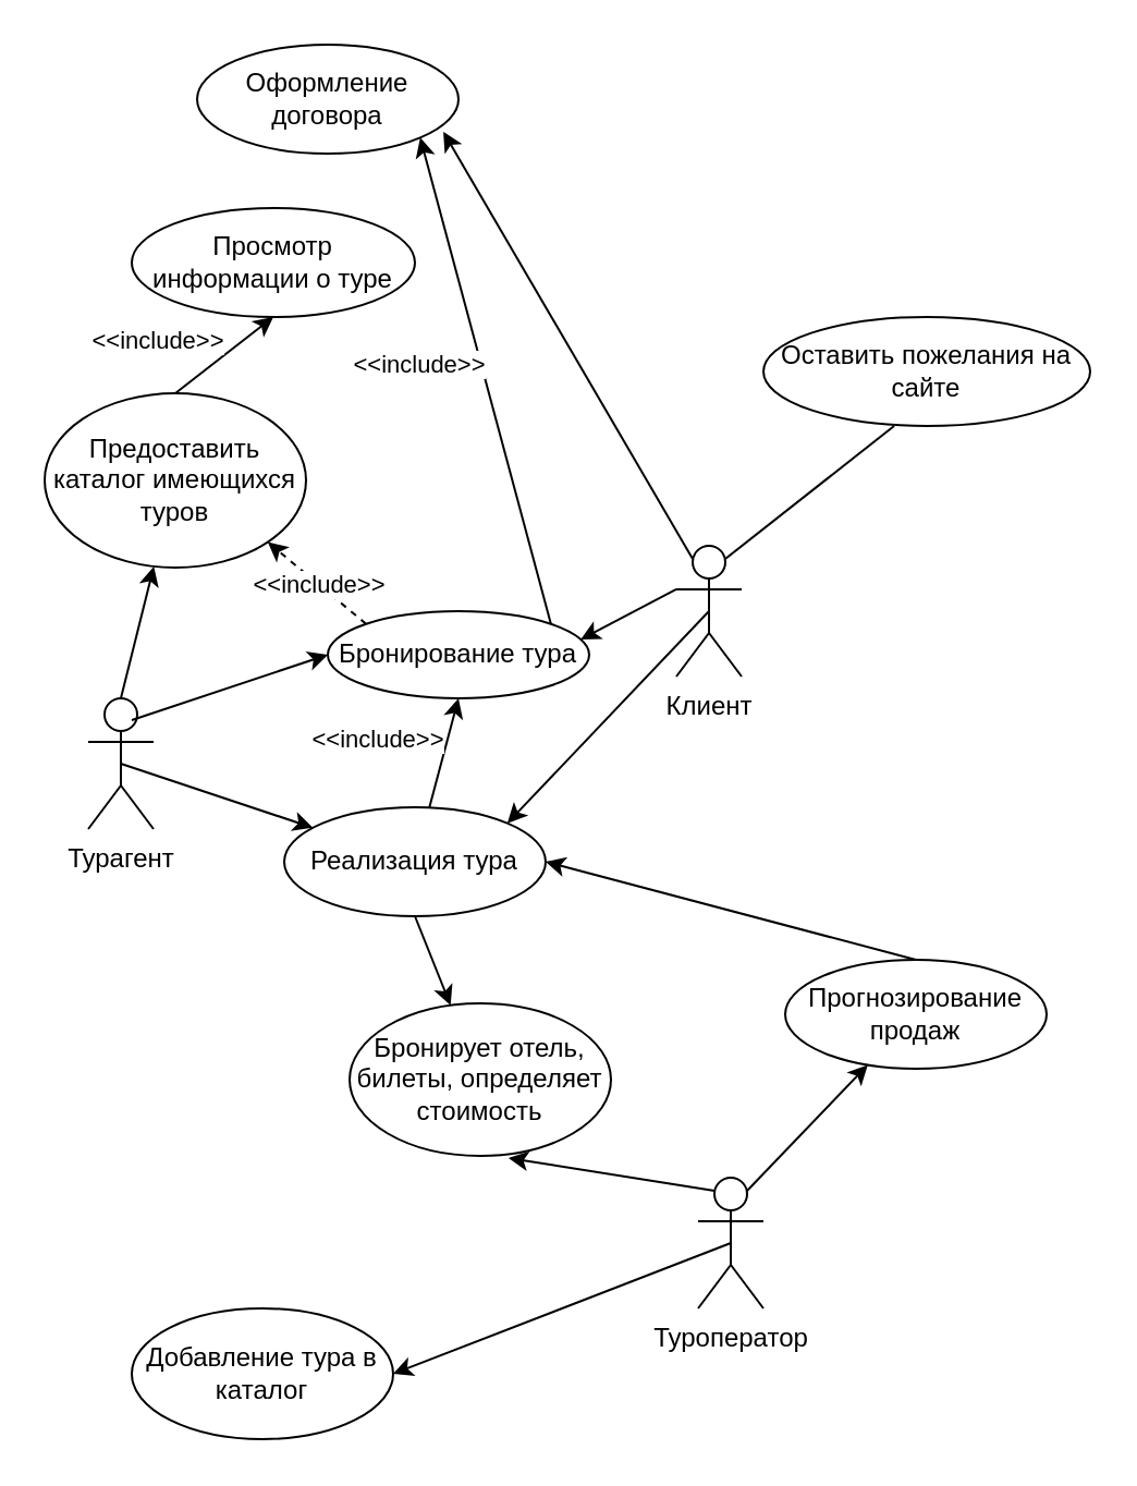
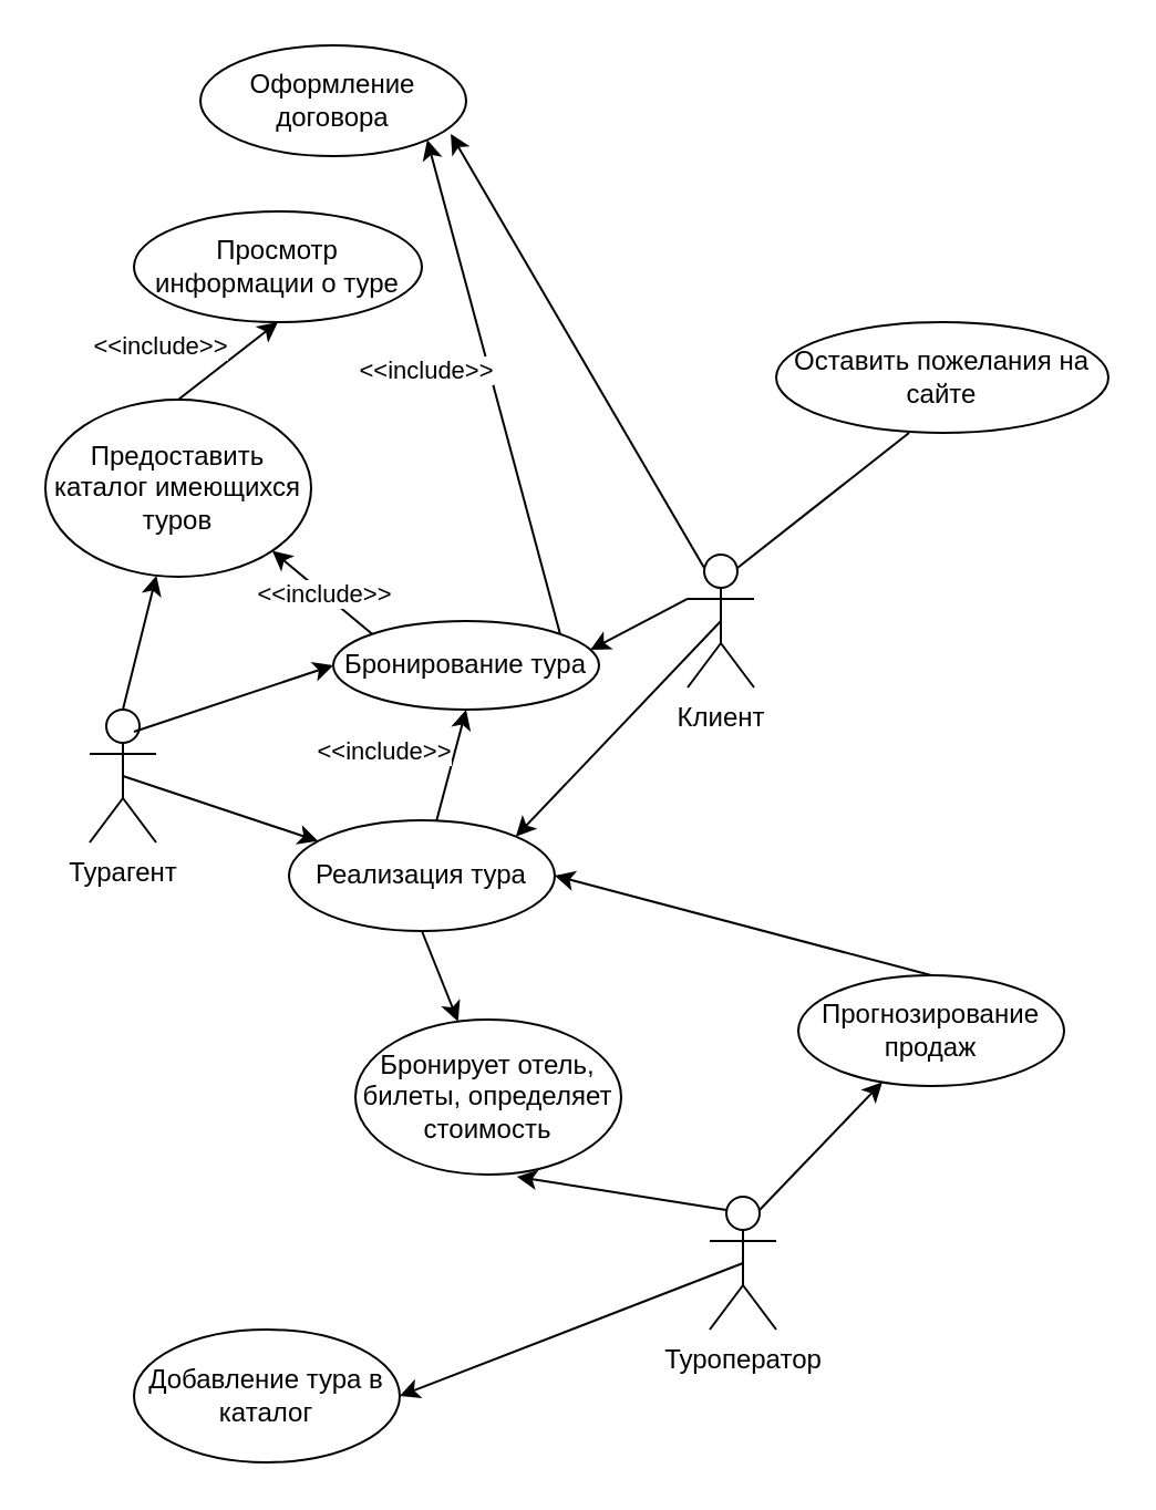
  <mxCell id="0" />
  <mxCell id="1" parent="0" />
  <mxCell id="2" value="Клиент" style="shape=umlActor;verticalLabelPosition=bottom;verticalAlign=top;html=1;outlineConnect=0;" vertex="1" parent="1"><mxGeometry x="310" y="250" width="30" height="60" as="geometry" /></mxCell>
  <mxCell id="3" value="Туроператор" style="shape=umlActor;verticalLabelPosition=bottom;verticalAlign=top;html=1;outlineConnect=0;" vertex="1" parent="1"><mxGeometry x="320" y="540" width="30" height="60" as="geometry" /></mxCell>
  <mxCell id="4" value="Турагент" style="shape=umlActor;verticalLabelPosition=bottom;verticalAlign=top;html=1;outlineConnect=0;" vertex="1" parent="1"><mxGeometry x="40" y="320" width="30" height="60" as="geometry" /></mxCell>
  <mxCell id="5" value="Предоставить каталог имеющихся туров" style="ellipse;whiteSpace=wrap;html=1;" vertex="1" parent="1"><mxGeometry x="20" y="180" width="120" height="80" as="geometry" /></mxCell>
  <mxCell id="6" value="Бронирование тура" style="ellipse;whiteSpace=wrap;html=1;" vertex="1" parent="1"><mxGeometry x="150" y="280" width="120" height="40" as="geometry" /></mxCell>
  <mxCell id="7" value="Оставить пожелания на сайте" style="ellipse;whiteSpace=wrap;html=1;" vertex="1" parent="1"><mxGeometry x="350" y="145" width="150" height="50" as="geometry" /></mxCell>
  <mxCell id="8" value="Бронирует отель, билеты, определяет стоимость" style="ellipse;whiteSpace=wrap;html=1;" vertex="1" parent="1"><mxGeometry x="160" y="460" width="120" height="70" as="geometry" /></mxCell>
  <mxCell id="9" value="Добавление тура в каталог" style="ellipse;whiteSpace=wrap;html=1;" vertex="1" parent="1"><mxGeometry x="60" y="600" width="120" height="60" as="geometry" /></mxCell>
  <mxCell id="10" value="Прогнозирование продаж" style="ellipse;whiteSpace=wrap;html=1;" vertex="1" parent="1"><mxGeometry x="360" y="440" width="120" height="50" as="geometry" /></mxCell>
  <mxCell id="11" value="Реализация тура" style="ellipse;whiteSpace=wrap;html=1;" vertex="1" parent="1"><mxGeometry x="130" y="370" width="120" height="50" as="geometry" /></mxCell>
  <mxCell id="12" value="Оформление договора" style="ellipse;whiteSpace=wrap;html=1;" vertex="1" parent="1"><mxGeometry x="90" y="20" width="120" height="50" as="geometry" /></mxCell>
  <mxCell id="13" value="" style="endArrow=classic;html=1;rounded=0;entryX=1;entryY=0;entryDx=0;entryDy=0;exitX=0.5;exitY=0.5;exitDx=0;exitDy=0;exitPerimeter=0;" edge="1" parent="1" source="2" target="11"><mxGeometry width="50" height="50" relative="1" as="geometry"><mxPoint x="300" y="280" as="sourcePoint" /><mxPoint x="230" y="250" as="targetPoint" /></mxGeometry></mxCell>
  <mxCell id="14" value="" style="endArrow=classic;html=1;rounded=0;exitX=0.5;exitY=0.5;exitDx=0;exitDy=0;exitPerimeter=0;" edge="1" parent="1" source="4" target="11"><mxGeometry width="50" height="50" relative="1" as="geometry"><mxPoint x="80" y="320" as="sourcePoint" /><mxPoint x="0" y="290" as="targetPoint" /></mxGeometry></mxCell>
  <mxCell id="15" value="" style="endArrow=classic;html=1;rounded=0;exitX=0.5;exitY=0;exitDx=0;exitDy=0;exitPerimeter=0;" edge="1" parent="1" source="4" target="5"><mxGeometry width="50" height="50" relative="1" as="geometry"><mxPoint x="40" y="310" as="sourcePoint" /><mxPoint x="140" y="160" as="targetPoint" /></mxGeometry></mxCell>
  <mxCell id="16" value="" style="endArrow=classic;html=1;rounded=0;exitX=0.5;exitY=0;exitDx=0;exitDy=0;entryX=0.5;entryY=1;entryDx=0;entryDy=0;" edge="1" parent="1" source="5" target="29"><mxGeometry relative="1" as="geometry"><mxPoint x="60" y="80" as="sourcePoint" /><mxPoint x="120" y="50" as="targetPoint" /></mxGeometry></mxCell>
  <mxCell id="17" value="&amp;lt;&amp;lt;include&amp;gt;&amp;gt;" style="edgeLabel;resizable=0;html=1;align=center;verticalAlign=middle;" connectable="0" vertex="1" parent="16"><mxGeometry relative="1" as="geometry"><mxPoint x="-31" y="-7" as="offset" /></mxGeometry></mxCell>
  <mxCell id="18" value="" style="endArrow=classic;html=1;rounded=0;entryX=0;entryY=0.5;entryDx=0;entryDy=0;" edge="1" parent="1" target="6"><mxGeometry width="50" height="50" relative="1" as="geometry"><mxPoint x="60" y="330" as="sourcePoint" /><mxPoint x="140" y="160" as="targetPoint" /></mxGeometry></mxCell>
  <mxCell id="19" value="" style="endArrow=classic;html=1;rounded=0;exitX=0.25;exitY=0.1;exitDx=0;exitDy=0;exitPerimeter=0;entryX=0.942;entryY=0.8;entryDx=0;entryDy=0;entryPerimeter=0;" edge="1" parent="1" source="2" target="12"><mxGeometry width="50" height="50" relative="1" as="geometry"><mxPoint x="90" y="210" as="sourcePoint" /><mxPoint x="140" y="160" as="targetPoint" /></mxGeometry></mxCell>
  <mxCell id="20" value="" style="endArrow=none;html=1;rounded=0;exitX=0.75;exitY=0.1;exitDx=0;exitDy=0;exitPerimeter=0;entryX=0.4;entryY=1;entryDx=0;entryDy=0;entryPerimeter=0;" edge="1" parent="1" source="2" target="7"><mxGeometry width="50" height="50" relative="1" as="geometry"><mxPoint x="250" y="210" as="sourcePoint" /><mxPoint x="300" y="160" as="targetPoint" /></mxGeometry></mxCell>
  <mxCell id="21" value="" style="endArrow=classic;html=1;rounded=0;entryX=1;entryY=0.5;entryDx=0;entryDy=0;exitX=0.5;exitY=0.5;exitDx=0;exitDy=0;exitPerimeter=0;" edge="1" parent="1" source="3" target="9"><mxGeometry width="50" height="50" relative="1" as="geometry"><mxPoint x="280" y="260" as="sourcePoint" /><mxPoint x="300" y="-40" as="targetPoint" /></mxGeometry></mxCell>
  <mxCell id="22" value="" style="endArrow=classic;html=1;rounded=0;exitX=0.25;exitY=0.1;exitDx=0;exitDy=0;exitPerimeter=0;entryX=0.608;entryY=1.014;entryDx=0;entryDy=0;entryPerimeter=0;" edge="1" parent="1" source="3" target="8"><mxGeometry width="50" height="50" relative="1" as="geometry"><mxPoint x="250" y="500" as="sourcePoint" /><mxPoint x="300" y="450" as="targetPoint" /></mxGeometry></mxCell>
  <mxCell id="23" value="" style="endArrow=classic;html=1;rounded=0;exitX=0.5;exitY=1;exitDx=0;exitDy=0;" edge="1" parent="1" source="11" target="8"><mxGeometry width="50" height="50" relative="1" as="geometry"><mxPoint x="250" y="500" as="sourcePoint" /><mxPoint x="300" y="450" as="targetPoint" /></mxGeometry></mxCell>
  <mxCell id="24" value="" style="endArrow=classic;html=1;rounded=0;exitX=0.75;exitY=0.1;exitDx=0;exitDy=0;exitPerimeter=0;" edge="1" parent="1" source="3" target="10"><mxGeometry width="50" height="50" relative="1" as="geometry"><mxPoint x="250" y="400" as="sourcePoint" /><mxPoint x="300" y="350" as="targetPoint" /></mxGeometry></mxCell>
  <mxCell id="25" value="" style="endArrow=classic;html=1;rounded=0;exitX=0.5;exitY=0;exitDx=0;exitDy=0;entryX=1;entryY=0.5;entryDx=0;entryDy=0;" edge="1" parent="1" source="10" target="11"><mxGeometry width="50" height="50" relative="1" as="geometry"><mxPoint x="250" y="400" as="sourcePoint" /><mxPoint x="300" y="350" as="targetPoint" /></mxGeometry></mxCell>
  <mxCell id="26" value="" style="endArrow=classic;html=1;rounded=0;exitX=0;exitY=0.333;exitDx=0;exitDy=0;exitPerimeter=0;entryX=0.967;entryY=0.325;entryDx=0;entryDy=0;entryPerimeter=0;" edge="1" parent="1" source="2" target="6"><mxGeometry width="50" height="50" relative="1" as="geometry"><mxPoint x="250" y="300" as="sourcePoint" /><mxPoint x="300" y="250" as="targetPoint" /></mxGeometry></mxCell>
  <mxCell id="27" value="" style="endArrow=classic;html=1;rounded=0;entryX=0.5;entryY=1;entryDx=0;entryDy=0;" edge="1" parent="1" source="11" target="6"><mxGeometry relative="1" as="geometry"><mxPoint x="172.426" y="201.716" as="sourcePoint" /><mxPoint x="165" y="150" as="targetPoint" /></mxGeometry></mxCell>
  <mxCell id="28" value="&amp;lt;&amp;lt;include&amp;gt;&amp;gt;" style="edgeLabel;resizable=0;html=1;align=center;verticalAlign=middle;" connectable="0" vertex="1" parent="27"><mxGeometry relative="1" as="geometry"><mxPoint x="-31" y="-7" as="offset" /></mxGeometry></mxCell>
  <mxCell id="29" value="Просмотр информации о туре" style="ellipse;whiteSpace=wrap;html=1;" vertex="1" parent="1"><mxGeometry x="60" y="95" width="130" height="50" as="geometry" /></mxCell>
  <mxCell id="30" value="" style="endArrow=classic;html=1;rounded=0;exitX=1;exitY=0;exitDx=0;exitDy=0;entryX=1;entryY=1;entryDx=0;entryDy=0;" edge="1" parent="1" source="6" target="12"><mxGeometry relative="1" as="geometry"><mxPoint x="250" y="280" as="sourcePoint" /><mxPoint x="180" y="70" as="targetPoint" /></mxGeometry></mxCell>
  <mxCell id="31" value="&amp;lt;&amp;lt;include&amp;gt;&amp;gt;" style="edgeLabel;resizable=0;html=1;align=center;verticalAlign=middle;" connectable="0" vertex="1" parent="30"><mxGeometry relative="1" as="geometry"><mxPoint x="-31" y="-7" as="offset" /></mxGeometry></mxCell>
- <mxCell id="32" value="" style="endArrow=classic;html=1;rounded=0;exitX=0;exitY=0;exitDx=0;exitDy=0;entryX=1;entryY=1;entryDx=0;entryDy=0;dashed=1;" edge="1" parent="1" source="6" target="5"><mxGeometry relative="1" as="geometry"><mxPoint x="220" y="270" as="sourcePoint" /><mxPoint x="320" y="270" as="targetPoint" /></mxGeometry></mxCell>
+ <mxCell id="32" value="" style="endArrow=classic;html=1;rounded=0;exitX=0;exitY=0;exitDx=0;exitDy=0;entryX=1;entryY=1;entryDx=0;entryDy=0;" edge="1" parent="1" source="6" target="5"><mxGeometry relative="1" as="geometry"><mxPoint x="220" y="270" as="sourcePoint" /><mxPoint x="320" y="270" as="targetPoint" /></mxGeometry></mxCell>
  <mxCell id="33" value="&amp;lt;&amp;lt;include&amp;gt;&amp;gt;" style="edgeLabel;resizable=0;html=1;align=center;verticalAlign=middle;" connectable="0" vertex="1" parent="32"><mxGeometry relative="1" as="geometry" /></mxCell>
